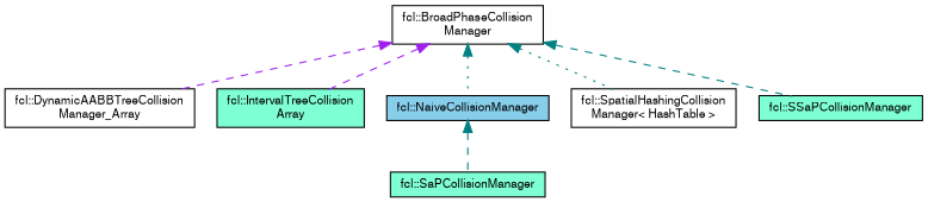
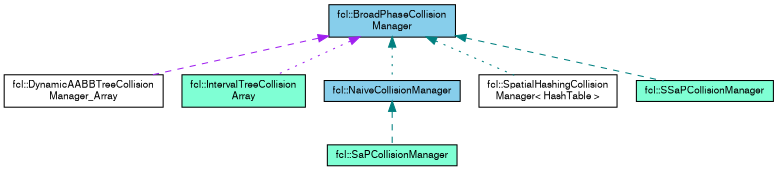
  digraph {
    rankdir=TB
    node [color=black fillcolor=aquamarine fontname=FreeSans fontsize=10 shape=record style=filled]
    edge [color=teal dir=back fontname=FreeSans fontsize=10 labelfontname=FreeSans labelfontsize=10 style=dashed]
-   n1 [fillcolor=white height=0.2 label="fcl::BroadPhaseCollision\lManager" width=0.4]
+   n1 [fillcolor=skyblue height=0.2 label="fcl::BroadPhaseCollision\lManager" width=0.4]
    n2 [fillcolor=white height=0.2 label="fcl::DynamicAABBTreeCollision\lManager_Array" width=0.4]
    n3 [height=0.2 label="fcl::IntervalTreeCollision\lArray" width=0.4]
    n4 [fillcolor=skyblue height=0.2 label="fcl::NaiveCollisionManager" width=0.4]
    n5 [fillcolor=white height=0.2 label="fcl::SpatialHashingCollision\lManager\< HashTable \>" width=0.4]
    n6 [height=0.2 label="fcl::SSaPCollisionManager" width=0.4]
    n7 [height=0.2 label="fcl::SaPCollisionManager" width=0.4]
    n1 -> n2 [color=purple]
-   n1 -> n3 [color=purple]
+   n1 -> n3 [color=purple style=dotted]
    n1 -> n4 [style=dotted]
    n1 -> n5 [style=dotted]
    n1 -> n6
    n4 -> n7
  }
